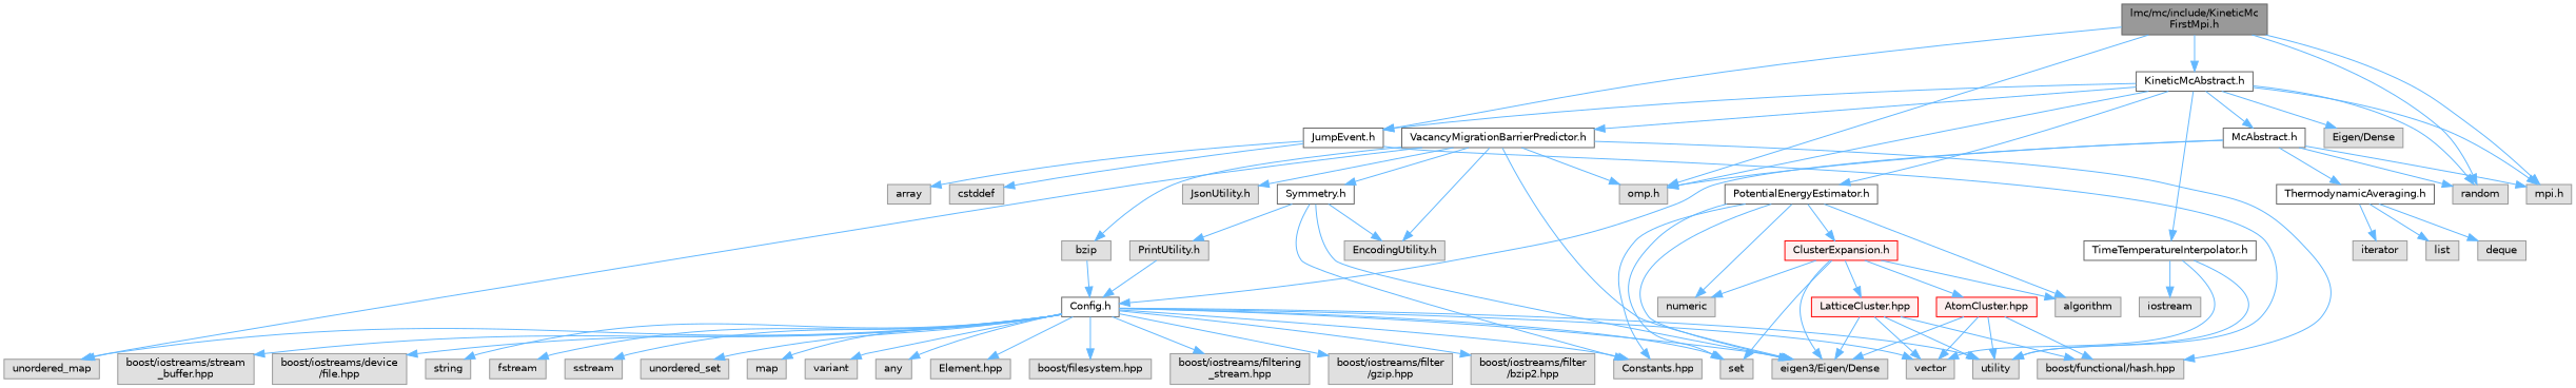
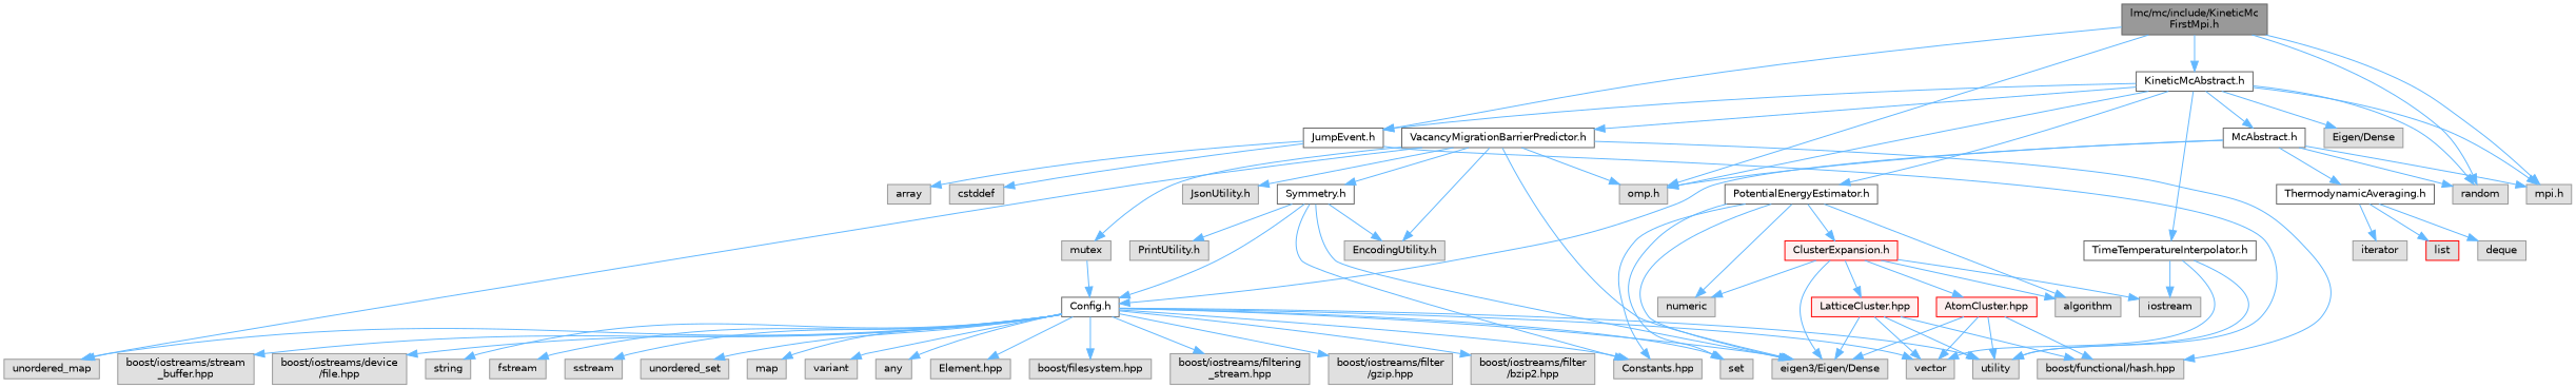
  digraph {
    node [color=grey60 fillcolor="#E0E0E0" fontname=Helvetica fontsize=10 shape=box style=filled]
    edge [color=steelblue1 fontname=Helvetica fontsize=10 labelfontname=Helvetica labelfontsize=10 style=solid]
    n1 [color=gray40 fillcolor=grey60 fontcolor=black height=0.2 label="lmc/mc/include/KineticMc\lFirstMpi.h" width=0.4]
    n2 [height=0.2 label=random width=0.4]
    n3 [height=0.2 label="omp.h" width=0.4]
    n4 [height=0.2 label="mpi.h" width=0.4]
    n5 [color=grey40 fillcolor=white height=0.2 label="JumpEvent.h" width=0.4]
    n6 [color=grey40 fillcolor=white height=0.2 label="KineticMcAbstract.h" width=0.4]
    n7 [height=0.2 label=cstddef width=0.4]
    n8 [height=0.2 label=utility width=0.4]
    n9 [height=0.2 label=array width=0.4]
    n10 [height=0.2 label="Eigen/Dense" width=0.4]
    n11 [color=grey40 fillcolor=white height=0.2 label="McAbstract.h" width=0.4]
    n12 [color=grey40 fillcolor=white height=0.2 label="VacancyMigrationBarrierPredictor.h" width=0.4]
    n13 [color=grey40 fillcolor=white height=0.2 label="PotentialEnergyEstimator.h" width=0.4]
    n14 [color=grey40 fillcolor=white height=0.2 label="TimeTemperatureInterpolator.h" width=0.4]
    n15 [color=grey40 fillcolor=white height=0.2 label="Config.h" width=0.4]
    n16 [color=grey40 fillcolor=white height=0.2 label="ThermodynamicAveraging.h" width=0.4]
    n17 [height=0.2 label=unordered_map width=0.4]
    n18 [height=0.2 label="eigen3/Eigen/Dense" width=0.4]
    n19 [height=0.2 label="JsonUtility.h" width=0.4]
    n20 [color=grey40 fillcolor=white height=0.2 label="Symmetry.h" width=0.4]
    n21 [height=0.2 label="EncodingUtility.h" width=0.4]
-   n22 [height=0.2 label=bzip width=0.4]
+   n22 [height=0.2 label=mutex width=0.4]
    n23 [height=0.2 label="boost/functional/hash.hpp" width=0.4]
    n24 [height=0.2 label=set width=0.4]
    n25 [height=0.2 label="Constants.hpp" width=0.4]
    n26 [height=0.2 label=numeric width=0.4]
    n27 [height=0.2 label=algorithm width=0.4]
    n28 [color=red fillcolor="#FFF0F0" height=0.2 label="ClusterExpansion.h" width=0.4]
    n29 [height=0.2 label=vector width=0.4]
    n30 [height=0.2 label=iostream width=0.4]
    n31 [height=0.2 label=string width=0.4]
    n32 [height=0.2 label=fstream width=0.4]
    n33 [height=0.2 label=sstream width=0.4]
    n34 [height=0.2 label=unordered_set width=0.4]
    n35 [height=0.2 label=map width=0.4]
    n36 [height=0.2 label=variant width=0.4]
    n37 [height=0.2 label=any width=0.4]
    n38 [height=0.2 label="Element.hpp" width=0.4]
    n39 [height=0.2 label="boost/filesystem.hpp" width=0.4]
    n40 [height=0.2 label="boost/iostreams/filtering\l_stream.hpp" width=0.4]
    n41 [height=0.2 label="boost/iostreams/filter\l/gzip.hpp" width=0.4]
    n42 [height=0.2 label="boost/iostreams/filter\l/bzip2.hpp" width=0.4]
    n43 [height=0.2 label="boost/iostreams/stream\l_buffer.hpp" width=0.4]
    n44 [height=0.2 label="boost/iostreams/device\l/file.hpp" width=0.4]
-   n45 [height=0.2 label=list width=0.4]
+   n45 [color=red height=0.2 label=list width=0.4]
    n46 [height=0.2 label=deque width=0.4]
    n47 [height=0.2 label=iterator width=0.4]
    n48 [height=0.2 label="PrintUtility.h" width=0.4]
    n49 [color=red fillcolor="#FFF0F0" height=0.2 label="LatticeCluster.hpp" width=0.4]
    n50 [color=red fillcolor="#FFF0F0" height=0.2 label="AtomCluster.hpp" width=0.4]
    n1 -> n2
    n1 -> n3
    n1 -> n4
    n1 -> n5
    n1 -> n6
    n5 -> n7
    n5 -> n8
    n5 -> n9
    n6 -> n2
    n6 -> n3
    n6 -> n4
    n6 -> n5
    n6 -> n10
    n6 -> n11
    n6 -> n12
    n6 -> n13
    n6 -> n14
    n11 -> n2
    n11 -> n3
    n11 -> n4
    n11 -> n15
    n11 -> n16
    n12 -> n3
    n12 -> n17
    n12 -> n18
    n12 -> n19
    n12 -> n20
    n12 -> n21
    n12 -> n22
    n12 -> n23
    n13 -> n18
    n13 -> n24
    n13 -> n25
    n13 -> n26
    n13 -> n27
    n13 -> n28
    n14 -> n8
    n14 -> n29
    n14 -> n30
    n15 -> n8
    n15 -> n17
    n15 -> n18
    n15 -> n24
    n15 -> n25
    n15 -> n29
    n15 -> n31
    n15 -> n32
    n15 -> n33
    n15 -> n34
    n15 -> n35
    n15 -> n36
    n15 -> n37
    n15 -> n38
    n15 -> n39
    n15 -> n40
    n15 -> n41
    n15 -> n42
    n15 -> n43
    n15 -> n44
    n16 -> n45
    n16 -> n46
    n16 -> n47
-   n48 -> n15
+   n20 -> n15
    n20 -> n18
    n20 -> n21
    n20 -> n25
    n20 -> n48
    n22 -> n15
    n28 -> n18
-   n28 -> n24
+   n28 -> n30
    n28 -> n26
    n28 -> n27
    n28 -> n49
    n28 -> n50
    n49 -> n8
    n49 -> n18
    n49 -> n23
    n49 -> n29
    n50 -> n8
    n50 -> n18
    n50 -> n23
    n50 -> n29
  }
